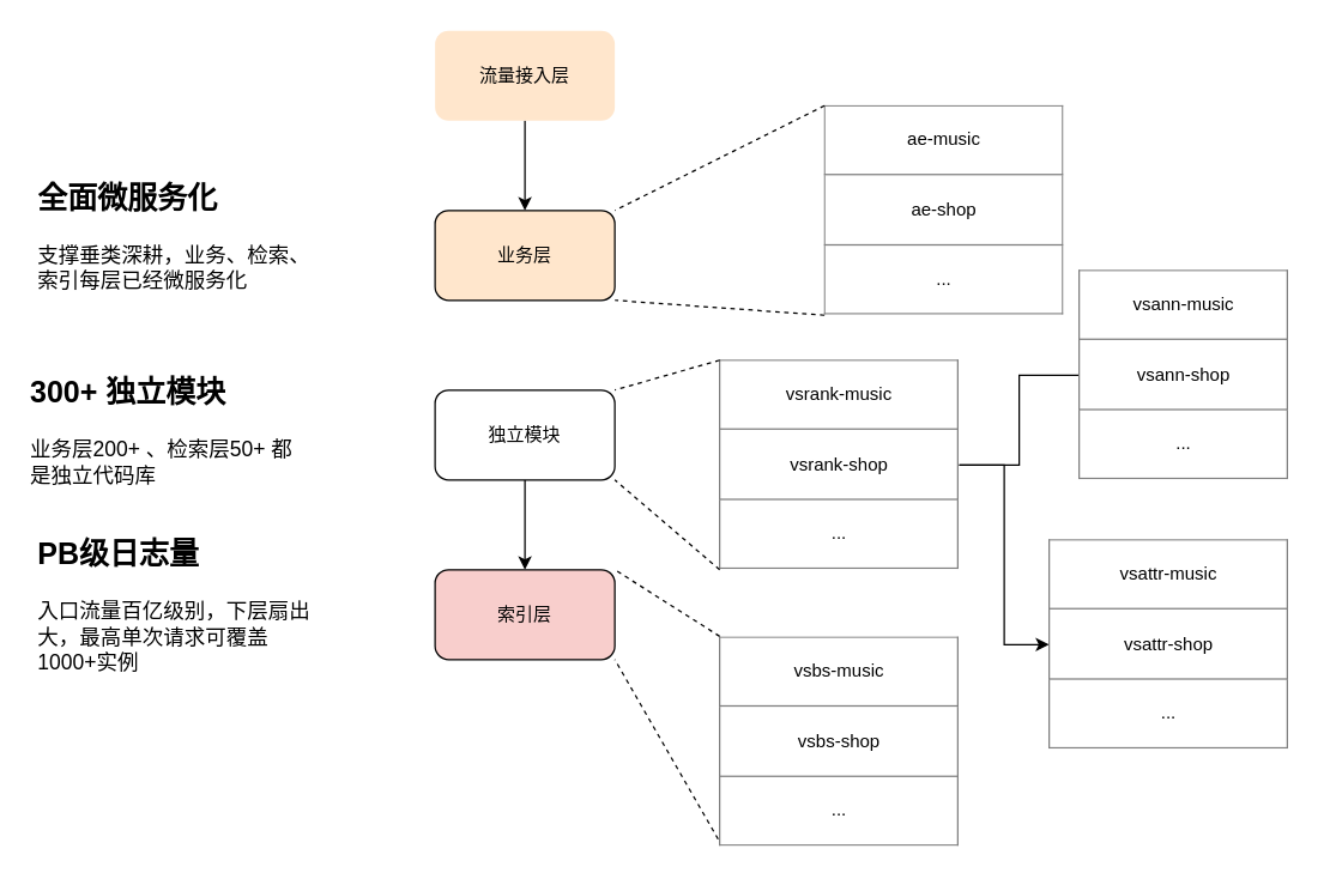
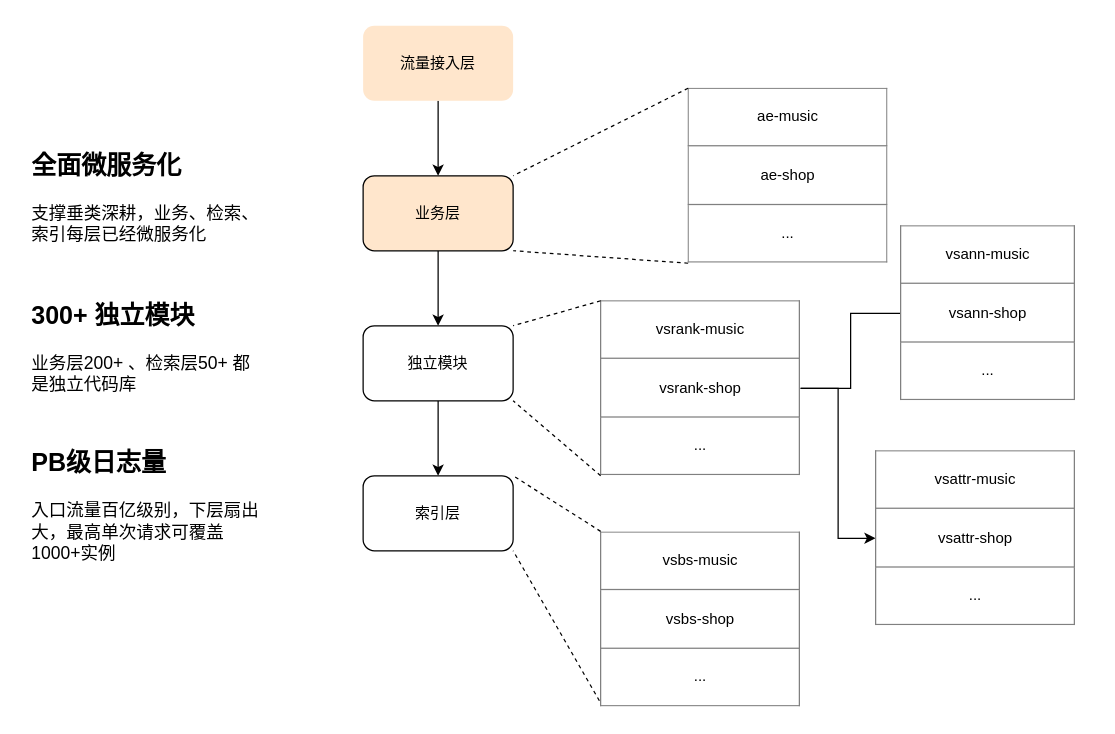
  <mxCell id="0" />
  <mxCell id="1" parent="0" />
- <mxCell id="2" value="&lt;h1&gt;&lt;span style=&quot;font-size: 20px&quot;&gt;300+ 独立模块&lt;/span&gt;&lt;br&gt;&lt;/h1&gt;&lt;p&gt;&lt;span style=&quot;font-size: 14px&quot;&gt;业务层200+ 、检索层50+ 都是&lt;/span&gt;&lt;span style=&quot;font-size: 14px&quot;&gt;独立代码库&lt;/span&gt;&lt;/p&gt;" style="text;html=1;strokeColor=none;fillColor=none;spacing=5;spacingTop=-20;whiteSpace=wrap;overflow=hidden;rounded=0;" parent="1" vertex="1"><mxGeometry x="15" y="241" width="190" height="90" as="geometry" /></mxCell>
+ <mxCell id="2" value="&lt;h1&gt;&lt;span style=&quot;font-size: 20px&quot;&gt;300+ 独立模块&lt;/span&gt;&lt;br&gt;&lt;/h1&gt;&lt;p&gt;&lt;span style=&quot;font-size: 14px&quot;&gt;业务层200+ 、检索层50+ 都是&lt;/span&gt;&lt;span style=&quot;font-size: 14px&quot;&gt;独立代码库&lt;/span&gt;&lt;/p&gt;" style="text;html=1;strokeColor=none;fillColor=none;spacing=5;spacingTop=-20;whiteSpace=wrap;overflow=hidden;rounded=0;" parent="1" vertex="1"><mxGeometry x="20" y="231" width="190" height="90" as="geometry" /></mxCell>
  <mxCell id="3" value="&lt;table border=&quot;1&quot; width=&quot;100%&quot; cellpadding=&quot;4&quot; style=&quot;width: 100% ; height: 100% ; border-collapse: collapse&quot;&gt;&lt;tbody&gt;&lt;tr&gt;&lt;th align=&quot;center&quot;&gt;&lt;span style=&quot;font-weight: normal&quot;&gt;ae-music&lt;/span&gt;&lt;/th&gt;&lt;/tr&gt;&lt;tr&gt;&lt;td align=&quot;center&quot;&gt;ae-shop&lt;/td&gt;&lt;/tr&gt;&lt;tr&gt;&lt;td align=&quot;center&quot;&gt;...&lt;/td&gt;&lt;/tr&gt;&lt;/tbody&gt;&lt;/table&gt;" style="text;html=1;strokeColor=none;fillColor=none;overflow=fill;" parent="1" vertex="1"><mxGeometry x="550" y="70" width="160" height="140" as="geometry" /></mxCell>
  <mxCell id="4" style="edgeStyle=orthogonalEdgeStyle;rounded=0;orthogonalLoop=1;jettySize=auto;html=1;exitX=0.5;exitY=1;exitDx=0;exitDy=0;entryX=0.5;entryY=0;entryDx=0;entryDy=0;" parent="1" source="5" target="7" edge="1"><mxGeometry relative="1" as="geometry" /></mxCell>
  <mxCell id="5" value="流量接入层" style="rounded=1;whiteSpace=wrap;html=1;fillColor=#ffe6cc;strokeColor=none;" parent="1" vertex="1"><mxGeometry x="290" y="20" width="120" height="60" as="geometry" /></mxCell>
+ <mxCell id="6" style="edgeStyle=orthogonalEdgeStyle;rounded=0;orthogonalLoop=1;jettySize=auto;html=1;exitX=0.5;exitY=1;exitDx=0;exitDy=0;entryX=0.5;entryY=0;entryDx=0;entryDy=0;" parent="1" source="7" target="9" edge="1"><mxGeometry relative="1" as="geometry" /></mxCell>
  <mxCell id="7" value="业务层" style="rounded=1;whiteSpace=wrap;html=1;fillColor=#ffe6cc;" parent="1" vertex="1"><mxGeometry x="290" y="140" width="120" height="60" as="geometry" /></mxCell>
  <mxCell id="8" style="edgeStyle=orthogonalEdgeStyle;rounded=0;orthogonalLoop=1;jettySize=auto;html=1;exitX=0.5;exitY=1;exitDx=0;exitDy=0;entryX=0.5;entryY=0;entryDx=0;entryDy=0;" parent="1" source="9" target="10" edge="1"><mxGeometry relative="1" as="geometry" /></mxCell>
  <mxCell id="9" value="独立模块" style="rounded=1;whiteSpace=wrap;html=1;" parent="1" vertex="1"><mxGeometry x="290" y="260" width="120" height="60" as="geometry" /></mxCell>
- <mxCell id="10" value="索引层" style="rounded=1;whiteSpace=wrap;html=1;fillColor=#f8cecc;" parent="1" vertex="1"><mxGeometry x="290" y="380" width="120" height="60" as="geometry" /></mxCell>
+ <mxCell id="10" value="索引层" style="rounded=1;whiteSpace=wrap;html=1;" parent="1" vertex="1"><mxGeometry x="290" y="380" width="120" height="60" as="geometry" /></mxCell>
  <mxCell id="11" value="&lt;h1&gt;&lt;span style=&quot;font-size: 20px&quot;&gt;PB级日志量&lt;/span&gt;&lt;br&gt;&lt;/h1&gt;&lt;p&gt;&lt;span style=&quot;font-size: 14px&quot;&gt;入口流量百亿级别，下层扇出大，最高单次请求可覆盖1000+实例&lt;/span&gt;&lt;br&gt;&lt;/p&gt;" style="text;html=1;strokeColor=none;fillColor=none;spacing=5;spacingTop=-20;whiteSpace=wrap;overflow=hidden;rounded=0;" parent="1" vertex="1"><mxGeometry x="20" y="349" width="190" height="120" as="geometry" /></mxCell>
  <mxCell id="12" style="edgeStyle=orthogonalEdgeStyle;rounded=0;orthogonalLoop=1;jettySize=auto;html=1;exitX=1;exitY=0.5;exitDx=0;exitDy=0;entryX=0;entryY=0.5;entryDx=0;entryDy=0;endArrow=none;" parent="1" source="14" target="18" edge="1"><mxGeometry relative="1" as="geometry" /></mxCell>
  <mxCell id="13" style="edgeStyle=orthogonalEdgeStyle;rounded=0;orthogonalLoop=1;jettySize=auto;html=1;exitX=1;exitY=0.5;exitDx=0;exitDy=0;entryX=0;entryY=0.5;entryDx=0;entryDy=0;" parent="1" source="14" target="17" edge="1"><mxGeometry relative="1" as="geometry" /></mxCell>
  <mxCell id="14" value="&lt;table border=&quot;1&quot; width=&quot;100%&quot; cellpadding=&quot;4&quot; style=&quot;width: 100% ; height: 100% ; border-collapse: collapse&quot;&gt;&lt;tbody&gt;&lt;tr&gt;&lt;th align=&quot;center&quot;&gt;&lt;span style=&quot;font-weight: normal&quot;&gt;vsrank-music&lt;/span&gt;&lt;/th&gt;&lt;/tr&gt;&lt;tr&gt;&lt;td align=&quot;center&quot;&gt;vsrank-shop&lt;/td&gt;&lt;/tr&gt;&lt;tr&gt;&lt;td align=&quot;center&quot;&gt;...&lt;/td&gt;&lt;/tr&gt;&lt;/tbody&gt;&lt;/table&gt;" style="text;html=1;strokeColor=none;fillColor=none;overflow=fill;" parent="1" vertex="1"><mxGeometry x="480" y="240" width="160" height="140" as="geometry" /></mxCell>
  <mxCell id="15" value="" style="endArrow=none;dashed=1;html=1;entryX=1;entryY=0;entryDx=0;entryDy=0;exitX=0;exitY=0;exitDx=0;exitDy=0;" parent="1" source="3" target="7" edge="1"><mxGeometry width="50" height="50" relative="1" as="geometry"><mxPoint x="490" y="270" as="sourcePoint" /><mxPoint x="540" y="220" as="targetPoint" /></mxGeometry></mxCell>
  <mxCell id="16" value="" style="endArrow=none;dashed=1;html=1;entryX=1;entryY=1;entryDx=0;entryDy=0;exitX=0;exitY=1;exitDx=0;exitDy=0;" parent="1" source="3" target="7" edge="1"><mxGeometry width="50" height="50" relative="1" as="geometry"><mxPoint x="530" y="95" as="sourcePoint" /><mxPoint x="420" y="150" as="targetPoint" /></mxGeometry></mxCell>
  <mxCell id="17" value="&lt;table border=&quot;1&quot; width=&quot;100%&quot; cellpadding=&quot;4&quot; style=&quot;width: 100% ; height: 100% ; border-collapse: collapse&quot;&gt;&lt;tbody&gt;&lt;tr&gt;&lt;th align=&quot;center&quot;&gt;&lt;span style=&quot;font-weight: normal&quot;&gt;vsattr-music&lt;/span&gt;&lt;/th&gt;&lt;/tr&gt;&lt;tr&gt;&lt;td align=&quot;center&quot;&gt;vsattr-shop&lt;/td&gt;&lt;/tr&gt;&lt;tr&gt;&lt;td align=&quot;center&quot;&gt;...&lt;/td&gt;&lt;/tr&gt;&lt;/tbody&gt;&lt;/table&gt;" style="text;html=1;strokeColor=none;fillColor=none;overflow=fill;" parent="1" vertex="1"><mxGeometry x="700" y="360" width="160" height="140" as="geometry" /></mxCell>
  <mxCell id="18" value="&lt;table border=&quot;1&quot; width=&quot;100%&quot; cellpadding=&quot;4&quot; style=&quot;width: 100% ; height: 100% ; border-collapse: collapse&quot;&gt;&lt;tbody&gt;&lt;tr&gt;&lt;th align=&quot;center&quot;&gt;&lt;span style=&quot;font-weight: normal&quot;&gt;vsann-music&lt;/span&gt;&lt;/th&gt;&lt;/tr&gt;&lt;tr&gt;&lt;td align=&quot;center&quot;&gt;vsann-shop&lt;/td&gt;&lt;/tr&gt;&lt;tr&gt;&lt;td align=&quot;center&quot;&gt;...&lt;/td&gt;&lt;/tr&gt;&lt;/tbody&gt;&lt;/table&gt;" style="text;html=1;strokeColor=none;fillColor=none;overflow=fill;" parent="1" vertex="1"><mxGeometry x="720" y="180" width="140" height="140" as="geometry" /></mxCell>
  <mxCell id="19" value="" style="endArrow=none;dashed=1;html=1;entryX=1;entryY=0;entryDx=0;entryDy=0;exitX=0;exitY=0;exitDx=0;exitDy=0;" parent="1" source="14" target="9" edge="1"><mxGeometry width="50" height="50" relative="1" as="geometry"><mxPoint x="560" y="70" as="sourcePoint" /><mxPoint x="420" y="150" as="targetPoint" /></mxGeometry></mxCell>
  <mxCell id="20" value="" style="endArrow=none;dashed=1;html=1;entryX=1;entryY=1;entryDx=0;entryDy=0;exitX=0;exitY=1;exitDx=0;exitDy=0;" parent="1" source="14" target="9" edge="1"><mxGeometry width="50" height="50" relative="1" as="geometry"><mxPoint x="490" y="250" as="sourcePoint" /><mxPoint x="420" y="270" as="targetPoint" /></mxGeometry></mxCell>
  <mxCell id="21" value="&lt;table border=&quot;1&quot; width=&quot;100%&quot; cellpadding=&quot;4&quot; style=&quot;width: 100% ; height: 100% ; border-collapse: collapse&quot;&gt;&lt;tbody&gt;&lt;tr&gt;&lt;th align=&quot;center&quot;&gt;&lt;span style=&quot;font-weight: normal&quot;&gt;vsbs-music&lt;/span&gt;&lt;/th&gt;&lt;/tr&gt;&lt;tr&gt;&lt;td align=&quot;center&quot;&gt;vsbs-shop&lt;/td&gt;&lt;/tr&gt;&lt;tr&gt;&lt;td align=&quot;center&quot;&gt;...&lt;/td&gt;&lt;/tr&gt;&lt;/tbody&gt;&lt;/table&gt;" style="text;html=1;strokeColor=none;fillColor=none;overflow=fill;" parent="1" vertex="1"><mxGeometry x="480" y="424.5" width="160" height="140" as="geometry" /></mxCell>
  <mxCell id="22" value="" style="endArrow=none;dashed=1;html=1;entryX=1;entryY=0;entryDx=0;entryDy=0;exitX=0;exitY=0;exitDx=0;exitDy=0;" parent="1" source="21" target="10" edge="1"><mxGeometry width="50" height="50" relative="1" as="geometry"><mxPoint x="490" y="250" as="sourcePoint" /><mxPoint x="420" y="270" as="targetPoint" /></mxGeometry></mxCell>
  <mxCell id="23" value="" style="endArrow=none;dashed=1;html=1;entryX=1;entryY=1;entryDx=0;entryDy=0;" parent="1" target="10" edge="1"><mxGeometry width="50" height="50" relative="1" as="geometry"><mxPoint x="479" y="560" as="sourcePoint" /><mxPoint x="420" y="330" as="targetPoint" /></mxGeometry></mxCell>
  <mxCell id="24" value="&lt;font color=&quot;#ffffff&quot;&gt;层&lt;/font&gt;" style="text;html=1;" vertex="1" parent="1"><mxGeometry x="830" y="50" width="40" height="30" as="geometry" /></mxCell>
  <mxCell id="25" value="&lt;h1&gt;&lt;span style=&quot;font-size: 20px&quot;&gt;全面微服务化&lt;/span&gt;&lt;/h1&gt;&lt;p&gt;&lt;span style=&quot;font-size: 14px&quot;&gt;支撑垂类深耕，业务、检索、索引每层&lt;/span&gt;&lt;span style=&quot;font-size: 14px&quot;&gt;已经微服务化&lt;/span&gt;&lt;/p&gt;" style="text;html=1;strokeColor=none;fillColor=none;spacing=5;spacingTop=-20;whiteSpace=wrap;overflow=hidden;rounded=0;" vertex="1" parent="1"><mxGeometry x="20" y="111" width="190" height="120" as="geometry" /></mxCell>
